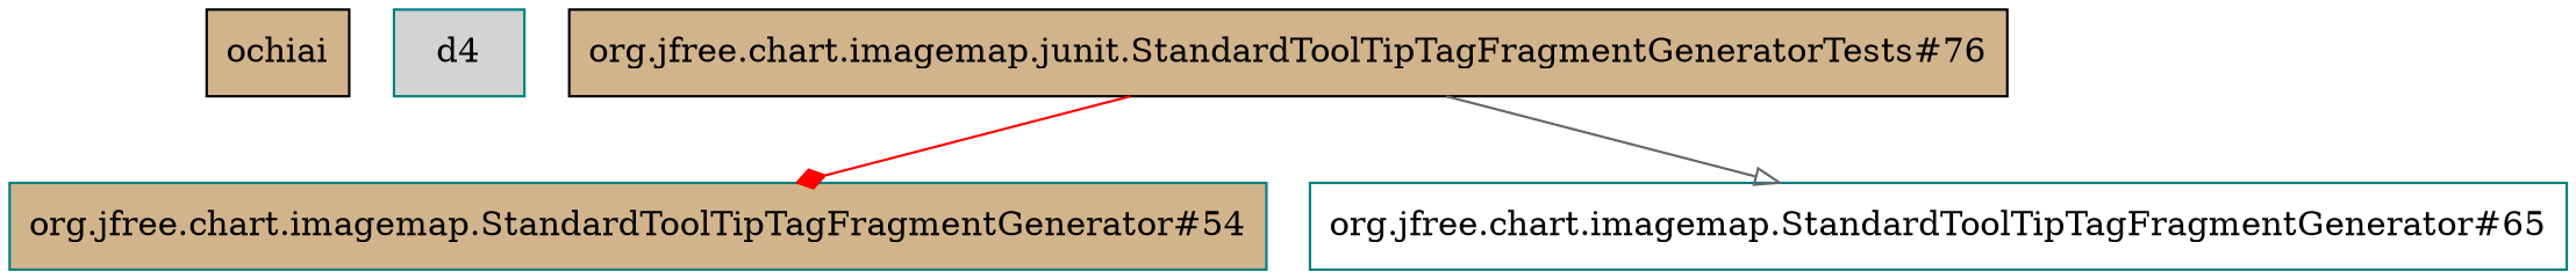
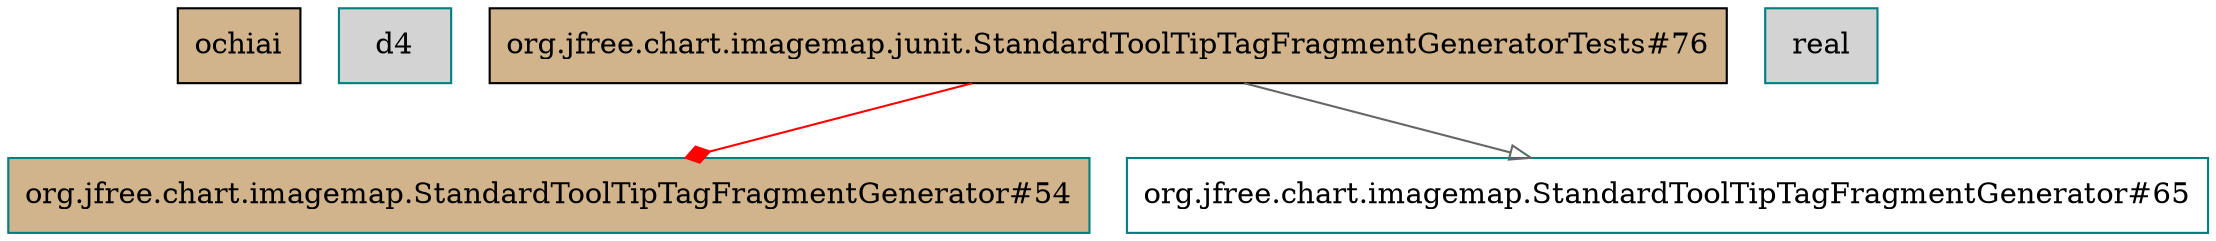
  digraph {
    node [fillcolor=tan shape=box style="striped,filled" color=teal]
    ochiai [color=black]
    d4 [fillcolor=lightgrey]
    "org.jfree.chart.imagemap.StandardToolTipTagFragmentGenerator#54"
    "org.jfree.chart.imagemap.StandardToolTipTagFragmentGenerator#65" [fillcolor=white]
+   real [fillcolor=lightgrey]
    "org.jfree.chart.imagemap.junit.StandardToolTipTagFragmentGeneratorTests#76" [color=black]
    "org.jfree.chart.imagemap.junit.StandardToolTipTagFragmentGeneratorTests#76" -> "org.jfree.chart.imagemap.StandardToolTipTagFragmentGenerator#54" [color=red arrowhead=diamond]
    "org.jfree.chart.imagemap.junit.StandardToolTipTagFragmentGeneratorTests#76" -> "org.jfree.chart.imagemap.StandardToolTipTagFragmentGenerator#65" [color=gray40 arrowhead=onormal]
  }
